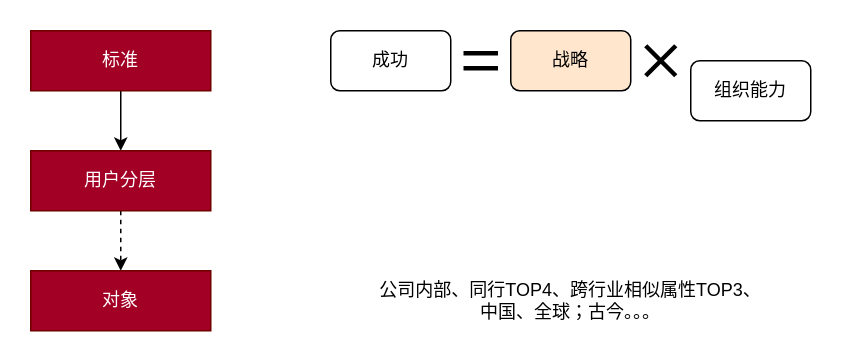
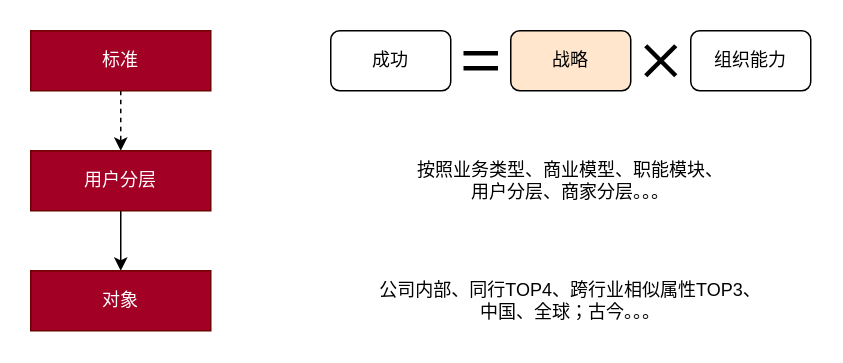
  <mxCell id="0" />
  <mxCell id="1" parent="0" />
- <mxCell id="2" value="" style="edgeStyle=orthogonalEdgeStyle;rounded=0;orthogonalLoop=1;jettySize=auto;html=1;" edge="1" parent="1" source="3" target="5"><mxGeometry relative="1" as="geometry" /></mxCell>
+ <mxCell id="2" value="" style="edgeStyle=orthogonalEdgeStyle;rounded=0;orthogonalLoop=1;jettySize=auto;html=1;dashed=1;" edge="1" parent="1" source="3" target="5"><mxGeometry relative="1" as="geometry" /></mxCell>
  <mxCell id="3" value="标准" style="rounded=0;whiteSpace=wrap;html=1;fillColor=#a20025;strokeColor=#6F0000;fontColor=#ffffff;" vertex="1" parent="1"><mxGeometry x="20" y="20" width="120" height="40" as="geometry" /></mxCell>
- <mxCell id="4" value="" style="edgeStyle=orthogonalEdgeStyle;rounded=0;orthogonalLoop=1;jettySize=auto;html=1;dashed=1;" edge="1" parent="1" source="5" target="6"><mxGeometry relative="1" as="geometry" /></mxCell>
+ <mxCell id="4" value="" style="edgeStyle=orthogonalEdgeStyle;rounded=0;orthogonalLoop=1;jettySize=auto;html=1;" edge="1" parent="1" source="5" target="6"><mxGeometry relative="1" as="geometry" /></mxCell>
  <mxCell id="5" value="用户分层" style="rounded=0;whiteSpace=wrap;html=1;fillColor=#a20025;strokeColor=#6F0000;fontColor=#ffffff;" vertex="1" parent="1"><mxGeometry x="20" y="100" width="120" height="40" as="geometry" /></mxCell>
  <mxCell id="6" value="对象" style="rounded=0;whiteSpace=wrap;html=1;fillColor=#a20025;strokeColor=#6F0000;fontColor=#ffffff;" vertex="1" parent="1"><mxGeometry x="20" y="180" width="120" height="40" as="geometry" /></mxCell>
  <mxCell id="7" value="成功" style="rounded=1;whiteSpace=wrap;html=1;" vertex="1" parent="1"><mxGeometry x="220" y="20" width="80" height="40" as="geometry" /></mxCell>
  <mxCell id="8" value="战略" style="rounded=1;whiteSpace=wrap;html=1;fillColor=#ffe6cc;" vertex="1" parent="1"><mxGeometry x="340" y="20" width="80" height="40" as="geometry" /></mxCell>
- <mxCell id="9" value="组织能力" style="rounded=1;whiteSpace=wrap;html=1;" vertex="1" parent="1"><mxGeometry x="460" y="40" width="80" height="40" as="geometry" /></mxCell>
+ <mxCell id="9" value="组织能力" style="rounded=1;whiteSpace=wrap;html=1;" vertex="1" parent="1"><mxGeometry x="460" y="20" width="80" height="40" as="geometry" /></mxCell>
  <mxCell id="10" value="" style="shape=umlDestroy;whiteSpace=wrap;html=1;strokeWidth=3;targetShapes=umlLifeline;" vertex="1" parent="1"><mxGeometry x="430" y="30" width="20" height="20" as="geometry" /></mxCell>
  <mxCell id="11" value="" style="shape=partialRectangle;whiteSpace=wrap;html=1;left=0;right=0;fillColor=none;strokeWidth=3;" vertex="1" parent="1"><mxGeometry x="310" y="35" width="20" height="10" as="geometry" /></mxCell>
+ <mxCell id="12" value="按照业务类型、商业模型、职能模块、&lt;br&gt;用户分层、商家分层。。。" style="text;html=1;strokeColor=none;fillColor=none;align=center;verticalAlign=middle;whiteSpace=wrap;rounded=0;" vertex="1" parent="1"><mxGeometry x="220" y="100" width="320" height="40" as="geometry" /></mxCell>
  <mxCell id="13" value="公司内部、同行TOP4、跨行业相似属性TOP3、&lt;br&gt;中国、全球；古今。。。" style="text;html=1;strokeColor=none;fillColor=none;align=center;verticalAlign=middle;whiteSpace=wrap;rounded=0;" vertex="1" parent="1"><mxGeometry x="220" y="180" width="320" height="40" as="geometry" /></mxCell>
